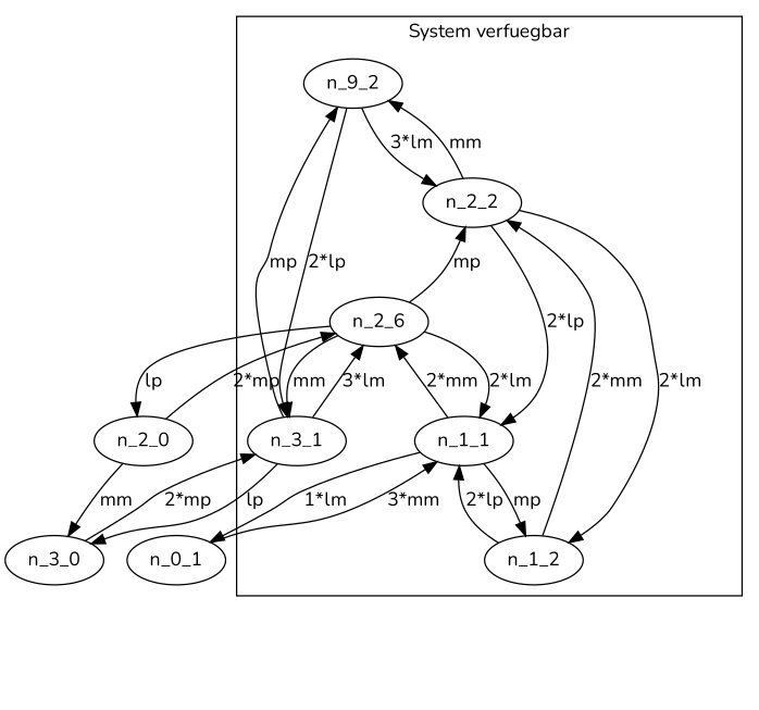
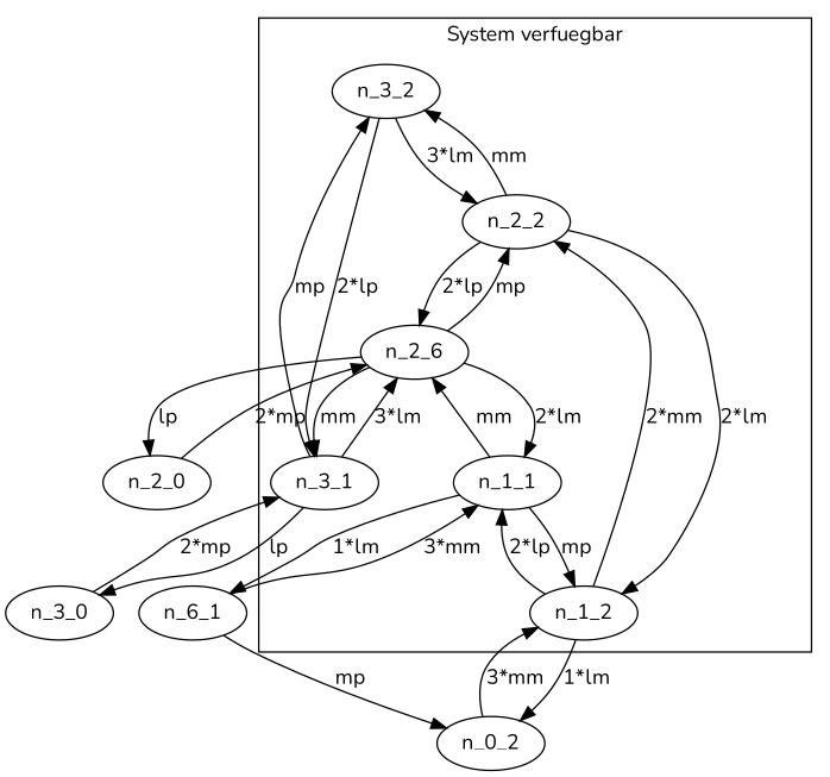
  digraph {
    fontname=Nunito
    node [fontname=Nunito]
    edge [fontname=Nunito]
-   n_3_2 [label=n_9_2]
+   n_3_2
    n_2_2
    n_1_2
    n_3_1
    n_1_1
    n6 [label=n_2_6]
+   n_0_2
    n_3_0
-   n_0_1
+   n_0_1 [label=n_6_1]
    n_2_0
    subgraph cluster_1 {
      label="System verfuegbar"
      n_3_2
      n_2_2
      n_1_2
      n_3_1
      n_1_1
      n6
    }
    n_3_2 -> n_2_2 [label="3*lm"]
    n_3_2 -> n_3_1 [label="2*lp"]
    n_2_2 -> n_3_2 [label=mm]
    n_2_2 -> n_1_2 [label="2*lm"]
-   n_2_2 -> n_1_1 [label="2*lp"]
+   n_2_2 -> n6 [label="2*lp"]
    n_1_2 -> n_2_2 [label="2*mm"]
    n_1_2 -> n_1_1 [label="2*lp"]
+   n_1_2 -> n_0_2 [label="1*lm"]
    n_3_1 -> n_3_2 [label=mp]
    n_3_1 -> n6 [label="3*lm"]
    n_3_1 -> n_3_0 [label=lp]
    n_1_1 -> n_1_2 [label=mp]
-   n_1_1 -> n6 [label="2*mm"]
+   n_1_1 -> n6 [label=mm]
    n_1_1 -> n_0_1 [label="1*lm"]
    n6 -> n_2_2 [label=mp]
    n6 -> n_3_1 [label=mm]
    n6 -> n_1_1 [label="2*lm"]
    n6 -> n_2_0 [label=lp]
+   n_0_2 -> n_1_2 [label="3*mm"]
    n_3_0 -> n_3_1 [label="2*mp"]
    n_0_1 -> n_1_1 [label="3*mm"]
+   n_0_1 -> n_0_2 [label=mp]
    n_2_0 -> n6 [label="2*mp"]
-   n_2_0 -> n_3_0 [label=mm]
  }
